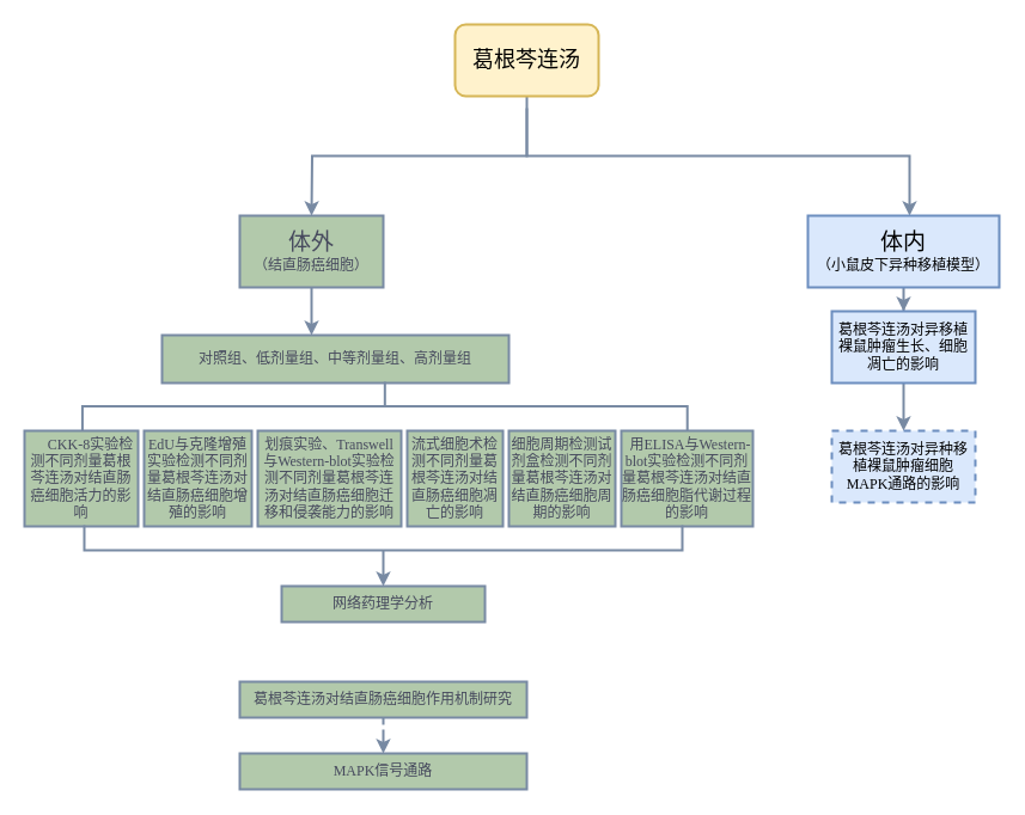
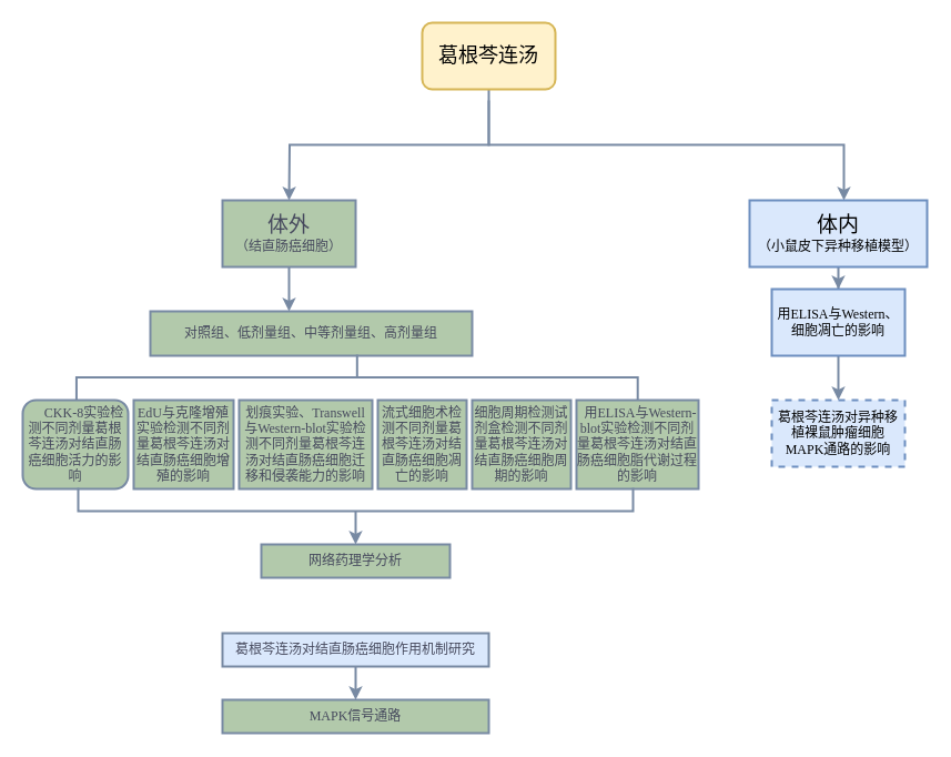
  <mxCell id="0" />
  <mxCell id="1" parent="0" />
  <mxCell id="2" style="edgeStyle=orthogonalEdgeStyle;rounded=0;orthogonalLoop=1;jettySize=auto;html=1;strokeColor=#788AA3;fontColor=#46495D;fillColor=#B2C9AB;strokeWidth=2;fontFamily=Times New Roman;" edge="1" parent="1"><mxGeometry relative="1" as="geometry"><mxPoint x="760" y="180" as="targetPoint" /><mxPoint x="440" y="90" as="sourcePoint" /><Array as="points"><mxPoint x="560" y="130" /><mxPoint x="761" y="130" /></Array></mxGeometry></mxCell>
  <mxCell id="3" style="edgeStyle=orthogonalEdgeStyle;rounded=0;orthogonalLoop=1;jettySize=auto;html=1;exitX=0.5;exitY=1;exitDx=0;exitDy=0;strokeColor=#788AA3;fontColor=#46495D;fillColor=#B2C9AB;strokeWidth=2;fontFamily=Times New Roman;" edge="1" parent="1" source="4"><mxGeometry relative="1" as="geometry"><mxPoint x="260" y="180" as="targetPoint" /></mxGeometry></mxCell>
  <mxCell id="4" value="&lt;font style=&quot;font-size: 18px;&quot;&gt;葛根芩连汤&lt;/font&gt;" style="rounded=1;whiteSpace=wrap;html=1;labelBackgroundColor=none;fillColor=#fff2cc;strokeColor=#d6b656;fontFamily=Times New Roman;strokeWidth=2;" parent="1" vertex="1"><mxGeometry x="380" y="20" width="120" height="60" as="geometry" /></mxCell>
  <mxCell id="5" style="edgeStyle=orthogonalEdgeStyle;rounded=0;orthogonalLoop=1;jettySize=auto;html=1;exitX=0.5;exitY=1;exitDx=0;exitDy=0;strokeColor=#788AA3;fontColor=#46495D;fillColor=#B2C9AB;strokeWidth=2;fontFamily=Times New Roman;" edge="1" parent="1" source="6"><mxGeometry relative="1" as="geometry"><mxPoint x="260" y="280" as="targetPoint" /></mxGeometry></mxCell>
  <mxCell id="6" value="&lt;font style=&quot;font-size: 19px;&quot;&gt;体外&lt;/font&gt;&lt;br&gt;（结直肠癌细胞）" style="rounded=0;whiteSpace=wrap;html=1;strokeColor=#788AA3;fontColor=#46495D;fillColor=#B2C9AB;fontFamily=Times New Roman;strokeWidth=2;" vertex="1" parent="1"><mxGeometry x="200" y="180" width="120" height="60" as="geometry" /></mxCell>
  <mxCell id="7" value="" style="edgeStyle=orthogonalEdgeStyle;rounded=0;orthogonalLoop=1;jettySize=auto;html=1;strokeColor=#788AA3;fontColor=#46495D;fillColor=#B2C9AB;fontFamily=Times New Roman;strokeWidth=2;" edge="1" parent="1" source="8" target="24"><mxGeometry relative="1" as="geometry" /></mxCell>
  <mxCell id="8" value="&lt;font style=&quot;font-size: 19px;&quot;&gt;体内&lt;/font&gt;&lt;br&gt;（小鼠皮下异种移植模型）" style="rounded=0;whiteSpace=wrap;html=1;strokeColor=#6c8ebf;fillColor=#dae8fc;fontFamily=Times New Roman;strokeWidth=2;" vertex="1" parent="1"><mxGeometry x="675" y="180" width="160" height="60" as="geometry" /></mxCell>
  <mxCell id="9" value="对照组、低剂量组、中等剂量组、高剂量组" style="rounded=0;whiteSpace=wrap;html=1;strokeColor=#788AA3;fontColor=#46495D;fillColor=#B2C9AB;fontFamily=Times New Roman;strokeWidth=2;" vertex="1" parent="1"><mxGeometry x="135" y="280" width="290" height="40" as="geometry" /></mxCell>
- <mxCell id="10" value="&lt;div style=&quot;text-indent: 16.067px;&quot;&gt;CKK-8实验检测不同剂量葛根芩连汤对结直肠癌细胞活力的影响&lt;/div&gt;" style="rounded=0;whiteSpace=wrap;html=1;strokeColor=#788AA3;fontColor=#46495D;fillColor=#B2C9AB;fontFamily=Times New Roman;strokeWidth=2;" vertex="1" parent="1"><mxGeometry x="20" y="360" width="95" height="80" as="geometry" /></mxCell>
+ <mxCell id="10" value="&lt;div style=&quot;text-indent: 16.067px;&quot;&gt;CKK-8实验检测不同剂量葛根芩连汤对结直肠癌细胞活力的影响&lt;/div&gt;" style="whiteSpace=wrap;html=1;strokeColor=#788AA3;fontColor=#46495D;fillColor=#B2C9AB;fontFamily=Times New Roman;strokeWidth=2;rounded=1;" vertex="1" parent="1"><mxGeometry x="20" y="360" width="95" height="80" as="geometry" /></mxCell>
  <mxCell id="11" value="EdU与克隆增殖实验检测不同剂量葛根芩连汤对结直肠癌细胞增殖的影响" style="rounded=0;whiteSpace=wrap;html=1;strokeColor=#788AA3;fontColor=#46495D;fillColor=#B2C9AB;fontFamily=Times New Roman;strokeWidth=2;" vertex="1" parent="1"><mxGeometry x="120" y="360" width="90" height="80" as="geometry" /></mxCell>
  <mxCell id="12" value="划痕实验、Transwell与Western-blot实验检测不同剂量葛根芩连汤对结直肠癌细胞迁移和侵袭能力的影响" style="rounded=0;whiteSpace=wrap;html=1;strokeColor=#788AA3;fontColor=#46495D;fillColor=#B2C9AB;fontFamily=Times New Roman;strokeWidth=2;" vertex="1" parent="1"><mxGeometry x="215" y="360" width="120" height="80" as="geometry" /></mxCell>
  <mxCell id="13" value="流式细胞术检测不同剂量葛根芩连汤对结直肠癌细胞凋亡的影响" style="rounded=0;whiteSpace=wrap;html=1;strokeColor=#788AA3;fontColor=#46495D;fillColor=#B2C9AB;fontFamily=Times New Roman;strokeWidth=2;" vertex="1" parent="1"><mxGeometry x="340" y="360" width="80" height="80" as="geometry" /></mxCell>
  <mxCell id="14" value="细胞周期检测试剂盒检测不同剂量葛根芩连汤对结直肠癌细胞周期的影响" style="rounded=0;whiteSpace=wrap;html=1;strokeColor=#788AA3;fontColor=#46495D;fillColor=#B2C9AB;fontFamily=Times New Roman;strokeWidth=2;" vertex="1" parent="1"><mxGeometry x="425" y="360" width="89" height="80" as="geometry" /></mxCell>
  <mxCell id="15" value="&amp;nbsp;&amp;nbsp;用ELISA与Western-blot实验检测不同剂量葛根芩连汤对结直肠癌细胞脂代谢过程的影响" style="rounded=0;whiteSpace=wrap;html=1;strokeColor=#788AA3;fontColor=#46495D;fillColor=#B2C9AB;fontFamily=Times New Roman;strokeWidth=2;" vertex="1" parent="1"><mxGeometry x="519" y="360" width="110" height="80" as="geometry" /></mxCell>
  <mxCell id="16" value="" style="strokeWidth=2;html=1;shape=mxgraph.flowchart.annotation_2;align=left;labelPosition=right;pointerEvents=1;strokeColor=#788AA3;fontColor=#46495D;fillColor=#B2C9AB;rotation=90;fontFamily=Times New Roman;" vertex="1" parent="1"><mxGeometry x="300.8" y="86.59" width="41.05" height="505.78" as="geometry" /></mxCell>
  <mxCell id="17" value="" style="edgeStyle=orthogonalEdgeStyle;rounded=0;orthogonalLoop=1;jettySize=auto;html=1;strokeColor=#788AA3;fontColor=#46495D;fillColor=#B2C9AB;strokeWidth=2;fontFamily=Times New Roman;" edge="1" parent="1" source="18"><mxGeometry relative="1" as="geometry"><mxPoint x="320" y="490" as="targetPoint" /></mxGeometry></mxCell>
  <mxCell id="18" value="" style="shape=partialRectangle;whiteSpace=wrap;html=1;bottom=1;right=1;left=1;top=0;fillColor=none;routingCenterX=-0.5;strokeColor=#788AA3;fontColor=#46495D;strokeWidth=2;fontFamily=Times New Roman;" vertex="1" parent="1"><mxGeometry x="70" y="440" width="500" height="20" as="geometry" /></mxCell>
  <mxCell id="19" value="网络药理学分析" style="rounded=0;whiteSpace=wrap;html=1;strokeColor=#788AA3;fontColor=#46495D;fillColor=#B2C9AB;fontFamily=Times New Roman;strokeWidth=2;" vertex="1" parent="1"><mxGeometry x="235" y="490" width="170" height="30" as="geometry" /></mxCell>
- <mxCell id="20" value="" style="edgeStyle=orthogonalEdgeStyle;rounded=0;orthogonalLoop=1;jettySize=auto;html=1;strokeColor=#788AA3;fontColor=#46495D;fillColor=#B2C9AB;strokeWidth=2;fontFamily=Times New Roman;dashed=1;" edge="1" parent="1" source="21" target="22"><mxGeometry relative="1" as="geometry" /></mxCell>
- <mxCell id="21" value="葛根芩连汤对结直肠癌细胞作用机制研究" style="rounded=0;whiteSpace=wrap;html=1;strokeColor=#788AA3;fontColor=#46495D;fillColor=#B2C9AB;fontFamily=Times New Roman;strokeWidth=2;" vertex="1" parent="1"><mxGeometry x="200" y="570" width="240" height="30" as="geometry" /></mxCell>
+ <mxCell id="20" value="" style="edgeStyle=orthogonalEdgeStyle;rounded=0;orthogonalLoop=1;jettySize=auto;html=1;strokeColor=#788AA3;fontColor=#46495D;fillColor=#B2C9AB;strokeWidth=2;fontFamily=Times New Roman;" edge="1" parent="1" source="21" target="22"><mxGeometry relative="1" as="geometry" /></mxCell>
+ <mxCell id="21" value="葛根芩连汤对结直肠癌细胞作用机制研究" style="rounded=0;whiteSpace=wrap;html=1;strokeColor=#788AA3;fontColor=#46495D;fillColor=#dae8fc;fontFamily=Times New Roman;strokeWidth=2;" vertex="1" parent="1"><mxGeometry x="200" y="570" width="240" height="30" as="geometry" /></mxCell>
  <mxCell id="22" value="MAPK信号通路" style="rounded=0;whiteSpace=wrap;html=1;strokeColor=#788AA3;fontColor=#46495D;fillColor=#B2C9AB;fontFamily=Times New Roman;strokeWidth=2;" vertex="1" parent="1"><mxGeometry x="200" y="630" width="240" height="30" as="geometry" /></mxCell>
  <mxCell id="23" value="" style="edgeStyle=orthogonalEdgeStyle;rounded=0;orthogonalLoop=1;jettySize=auto;html=1;strokeColor=#788AA3;fontColor=#46495D;fillColor=#B2C9AB;fontFamily=Times New Roman;strokeWidth=2;" edge="1" parent="1" source="24" target="25"><mxGeometry relative="1" as="geometry" /></mxCell>
- <mxCell id="24" value="葛根芩连汤对异移植裸鼠肿瘤生长、细胞凋亡的影响" style="whiteSpace=wrap;html=1;fillColor=#dae8fc;strokeColor=#6c8ebf;rounded=0;fontFamily=Times New Roman;strokeWidth=2;" vertex="1" parent="1"><mxGeometry x="695" y="260" width="120" height="60" as="geometry" /></mxCell>
+ <mxCell id="24" value="用ELISA与Western、细胞凋亡的影响" style="whiteSpace=wrap;html=1;fillColor=#dae8fc;strokeColor=#6c8ebf;rounded=0;fontFamily=Times New Roman;strokeWidth=2;" vertex="1" parent="1"><mxGeometry x="695" y="260" width="120" height="60" as="geometry" /></mxCell>
  <mxCell id="25" value="葛根芩连汤对异种移植裸鼠肿瘤细胞MAPK通路的影响" style="whiteSpace=wrap;html=1;fillColor=#dae8fc;strokeColor=#6c8ebf;rounded=0;fontFamily=Times New Roman;strokeWidth=2;dashed=1;" vertex="1" parent="1"><mxGeometry x="695" y="360" width="120" height="60" as="geometry" /></mxCell>
